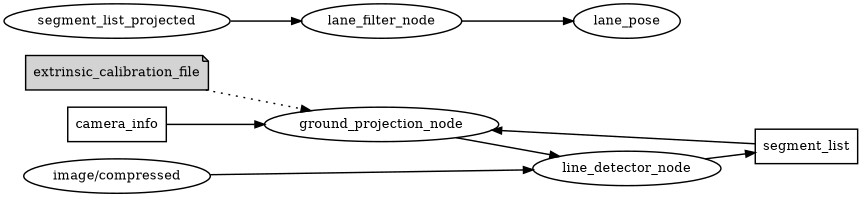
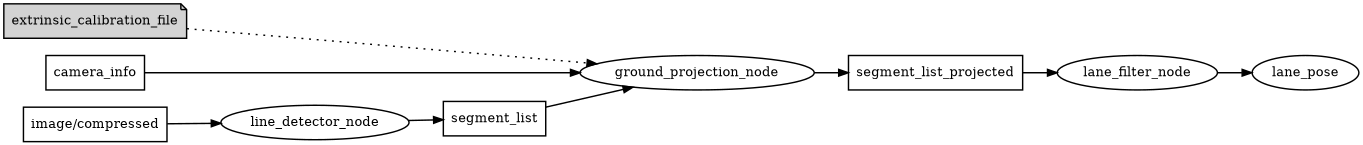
  digraph {
    rankdir=LR
    node [penwidth=1.5 shape=box style=filled sytle=filled fillcolor=white]
    edge [penwidth=1.5]
    extrinsic_calibration_file [shape=note fillcolor=""]
-   n2 [label="image/compressed" shape=ellipse]
+   n2 [label="image/compressed"]
    camera_info
    line_detector_node [shape=ellipse sytle=""]
    ground_projection_node [shape=ellipse sytle=""]
    lane_filter_node [shape=ellipse sytle=""]
    segment_list
-   segment_list_projected [shape=ellipse]
+   segment_list_projected
    lane_pose [shape=ellipse]
    subgraph sub_1 {
      rank=same
      extrinsic_calibration_file
      n2
      camera_info
    }
    subgraph sub_2 {
      extrinsic_calibration_file
    }
    subgraph sub_3 {
      line_detector_node
      ground_projection_node
      lane_filter_node
    }
    subgraph sub_4 {
      n2
      camera_info
      segment_list
      segment_list_projected
      lane_pose
    }
    extrinsic_calibration_file -> ground_projection_node [style=dotted]
    n2 -> line_detector_node
    camera_info -> ground_projection_node
    line_detector_node -> segment_list
-   ground_projection_node -> line_detector_node
+   ground_projection_node -> segment_list_projected
    lane_filter_node -> lane_pose
    segment_list -> ground_projection_node
    segment_list_projected -> lane_filter_node
  }
